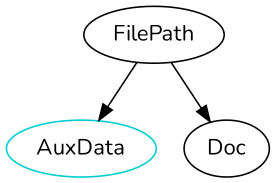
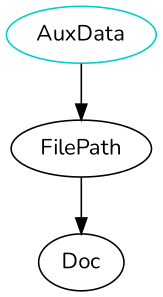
  digraph {
    fontname=Nunito
    node [fontname=Nunito]
    edge [fontname=Nunito]
    n1 [color=cyan3 label=AuxData shape=oval]
    FilePath
    Doc
-   FilePath -> n1
+   n1 -> FilePath
    FilePath -> Doc
  }
